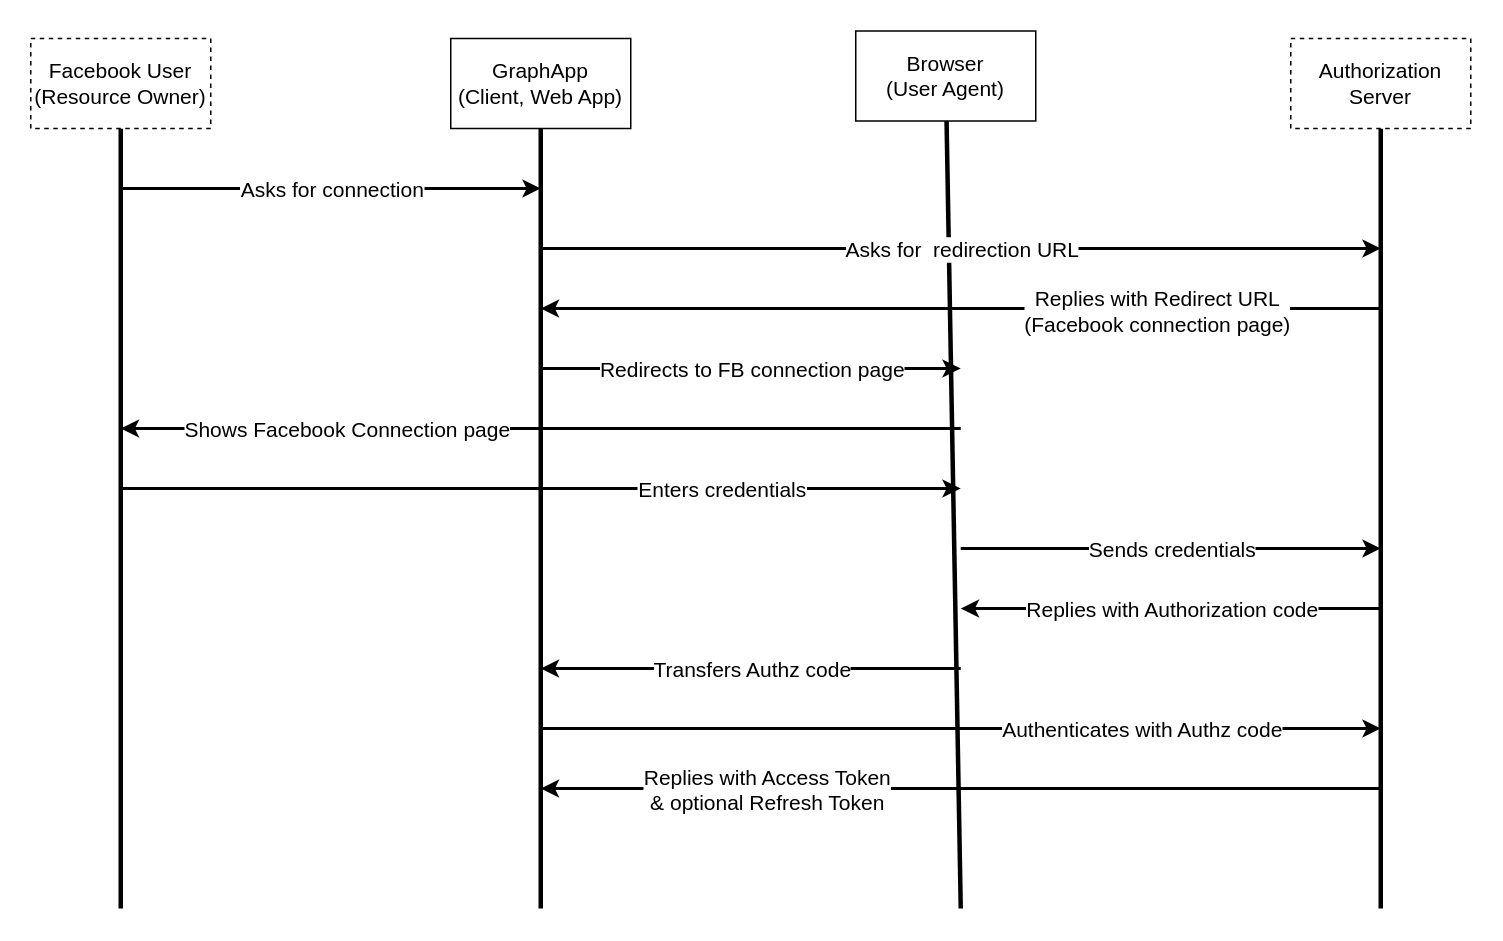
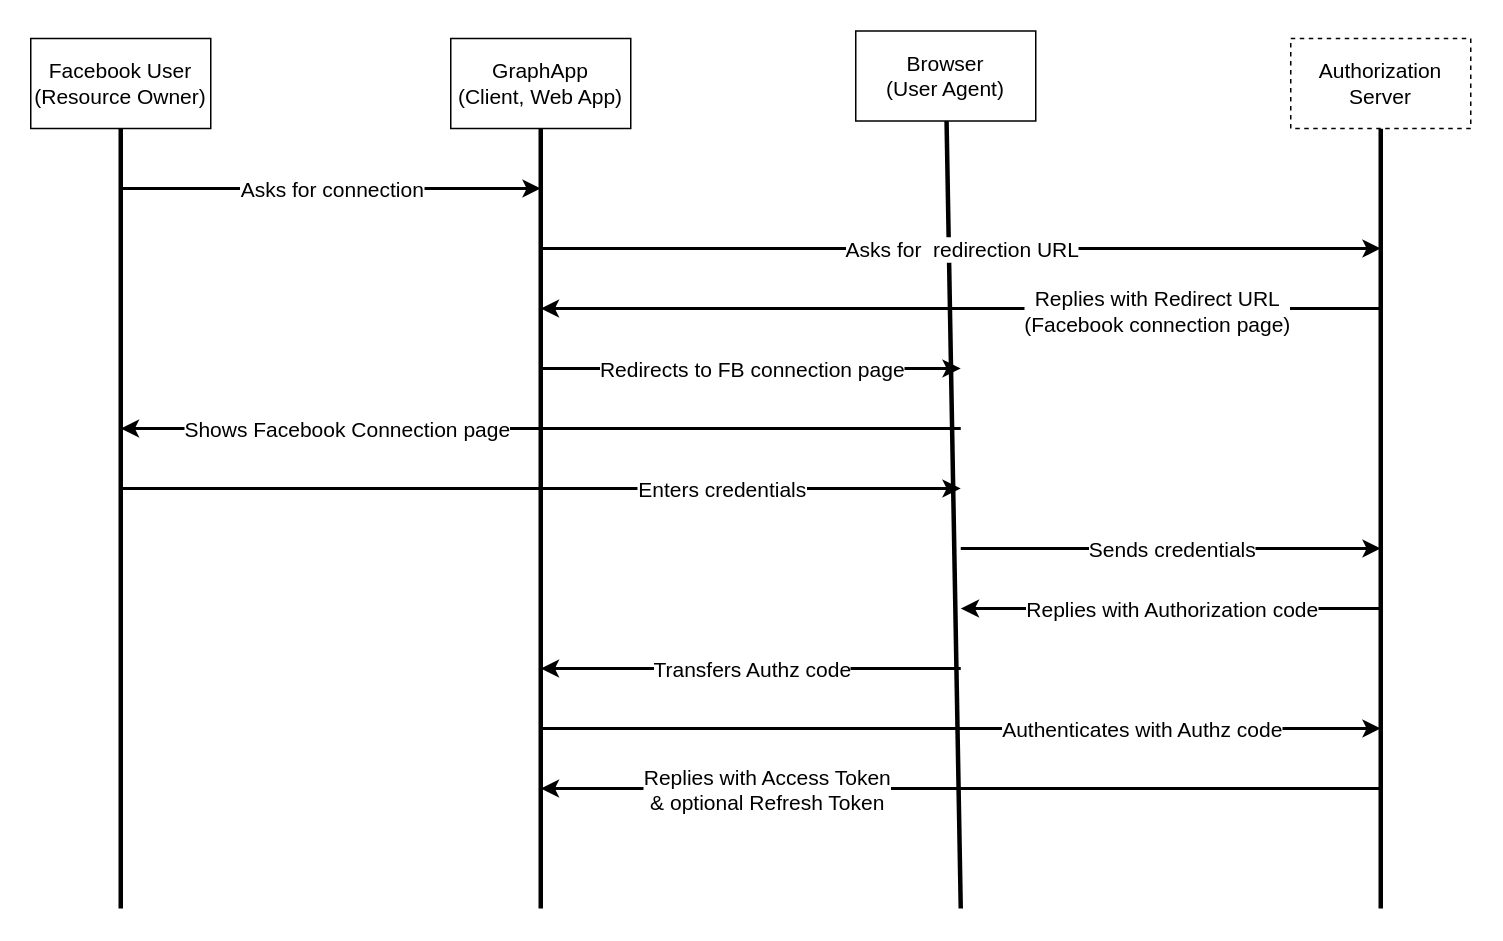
  <mxCell id="0" />
  <mxCell id="1" parent="0" />
  <mxCell id="2" value="" style="endArrow=none;html=1;rounded=0;strokeWidth=3;fontSize=14;" parent="1" target="6" edge="1"><mxGeometry width="50" height="50" relative="1" as="geometry"><mxPoint x="360" y="605" as="sourcePoint" /><mxPoint x="360" y="85" as="targetPoint" /></mxGeometry></mxCell>
  <mxCell id="3" value="" style="endArrow=none;html=1;rounded=0;strokeWidth=3;fontSize=14;" parent="1" target="5" edge="1"><mxGeometry width="50" height="50" relative="1" as="geometry"><mxPoint x="80" y="605" as="sourcePoint" /><mxPoint x="80" y="85" as="targetPoint" /></mxGeometry></mxCell>
  <mxCell id="4" value="" style="endArrow=none;html=1;rounded=0;strokeWidth=3;fontSize=14;" parent="1" target="7" edge="1"><mxGeometry width="50" height="50" relative="1" as="geometry"><mxPoint x="640" y="605" as="sourcePoint" /><mxPoint x="640" y="85" as="targetPoint" /></mxGeometry></mxCell>
- <mxCell id="5" value="&lt;div&gt;Facebook User &lt;/div&gt;(Resource Owner)" style="rounded=0;whiteSpace=wrap;html=1;fontSize=14;dashed=1;" parent="1" vertex="1"><mxGeometry x="20" y="25" width="120" height="60" as="geometry" /></mxCell>
+ <mxCell id="5" value="&lt;div&gt;Facebook User &lt;/div&gt;(Resource Owner)" style="rounded=0;whiteSpace=wrap;html=1;fontSize=14;" parent="1" vertex="1"><mxGeometry x="20" y="25" width="120" height="60" as="geometry" /></mxCell>
  <mxCell id="6" value="&lt;div style=&quot;font-size: 14px;&quot;&gt;GraphApp&lt;/div&gt;(Client, Web App)" style="rounded=0;whiteSpace=wrap;html=1;fontSize=14;" parent="1" vertex="1"><mxGeometry x="300" y="25" width="120" height="60" as="geometry" /></mxCell>
  <mxCell id="7" value="&lt;div style=&quot;font-size: 14px;&quot;&gt;Browser&lt;/div&gt;&lt;div style=&quot;font-size: 14px;&quot;&gt;(User Agent)&lt;br style=&quot;font-size: 14px;&quot;&gt;&lt;/div&gt;" style="rounded=0;whiteSpace=wrap;html=1;fontSize=14;" parent="1" vertex="1"><mxGeometry x="570" y="20" width="120" height="60" as="geometry" /></mxCell>
  <mxCell id="8" value="" style="endArrow=none;html=1;rounded=0;strokeWidth=3;fontSize=14;" parent="1" target="9" edge="1"><mxGeometry width="50" height="50" relative="1" as="geometry"><mxPoint x="920" y="605" as="sourcePoint" /><mxPoint x="920" y="85" as="targetPoint" /></mxGeometry></mxCell>
  <mxCell id="9" value="Authorization Server" style="rounded=0;whiteSpace=wrap;html=1;fontSize=14;dashed=1;" parent="1" vertex="1"><mxGeometry x="860" y="25" width="120" height="60" as="geometry" /></mxCell>
  <mxCell id="10" value="" style="endArrow=classic;html=1;rounded=0;strokeWidth=2;fontSize=14;" parent="1" edge="1"><mxGeometry relative="1" as="geometry"><mxPoint x="80" y="125" as="sourcePoint" /><mxPoint x="360" y="125" as="targetPoint" /></mxGeometry></mxCell>
  <mxCell id="11" value="Asks for connection" style="edgeLabel;resizable=0;html=1;align=center;verticalAlign=middle;fontSize=14;" parent="10" connectable="0" vertex="1"><mxGeometry relative="1" as="geometry" /></mxCell>
  <mxCell id="12" value="" style="endArrow=classic;html=1;rounded=0;strokeWidth=2;fontSize=14;" parent="1" edge="1"><mxGeometry relative="1" as="geometry"><mxPoint x="360" y="165" as="sourcePoint" /><mxPoint x="920" y="165" as="targetPoint" /></mxGeometry></mxCell>
  <mxCell id="13" value="Asks for&amp;nbsp; redirection URL" style="edgeLabel;resizable=0;html=1;align=center;verticalAlign=middle;fontSize=14;" parent="12" connectable="0" vertex="1"><mxGeometry relative="1" as="geometry" /></mxCell>
  <mxCell id="14" value="" style="endArrow=classic;html=1;rounded=0;strokeWidth=2;fontSize=14;" parent="1" edge="1"><mxGeometry relative="1" as="geometry"><mxPoint x="920" y="205" as="sourcePoint" /><mxPoint x="360" y="205" as="targetPoint" /></mxGeometry></mxCell>
  <mxCell id="15" value="Replies with Redirect URL &lt;br&gt;&lt;div&gt;(Facebook connection page)&lt;/div&gt;" style="edgeLabel;html=1;align=center;verticalAlign=middle;resizable=0;points=[];fontSize=14;" parent="14" vertex="1" connectable="0"><mxGeometry x="-0.308" y="1" relative="1" as="geometry"><mxPoint x="44" as="offset" /></mxGeometry></mxCell>
  <mxCell id="16" value="" style="endArrow=classic;html=1;rounded=0;strokeWidth=2;fontSize=14;" parent="1" edge="1"><mxGeometry relative="1" as="geometry"><mxPoint x="360" y="245" as="sourcePoint" /><mxPoint x="640" y="245" as="targetPoint" /></mxGeometry></mxCell>
  <mxCell id="17" value="Redirects to FB connection page" style="edgeLabel;resizable=0;html=1;align=center;verticalAlign=middle;fontSize=14;" parent="16" connectable="0" vertex="1"><mxGeometry relative="1" as="geometry" /></mxCell>
  <mxCell id="18" value="" style="endArrow=classic;html=1;rounded=0;strokeWidth=2;fontSize=14;" parent="1" edge="1"><mxGeometry relative="1" as="geometry"><mxPoint x="640" y="285" as="sourcePoint" /><mxPoint x="80" y="285" as="targetPoint" /></mxGeometry></mxCell>
  <mxCell id="19" value="Shows Facebook Connection page" style="edgeLabel;resizable=0;html=1;align=center;verticalAlign=middle;fontSize=14;" parent="18" connectable="0" vertex="1"><mxGeometry relative="1" as="geometry"><mxPoint x="-130" as="offset" /></mxGeometry></mxCell>
  <mxCell id="20" value="" style="endArrow=classic;html=1;rounded=0;strokeWidth=2;fontSize=14;" parent="1" edge="1"><mxGeometry relative="1" as="geometry"><mxPoint x="80" y="325" as="sourcePoint" /><mxPoint x="640" y="325" as="targetPoint" /><Array as="points"><mxPoint x="390" y="325" /></Array></mxGeometry></mxCell>
  <mxCell id="21" value="Enters credentials" style="edgeLabel;resizable=0;html=1;align=center;verticalAlign=middle;fontSize=14;" parent="20" connectable="0" vertex="1"><mxGeometry relative="1" as="geometry"><mxPoint x="120" as="offset" /></mxGeometry></mxCell>
  <mxCell id="22" value="" style="endArrow=classic;html=1;rounded=0;strokeWidth=2;fontSize=14;" parent="1" edge="1"><mxGeometry relative="1" as="geometry"><mxPoint x="640" y="365" as="sourcePoint" /><mxPoint x="920" y="365" as="targetPoint" /></mxGeometry></mxCell>
  <mxCell id="23" value="Sends credentials" style="edgeLabel;resizable=0;html=1;align=center;verticalAlign=middle;fontSize=14;" parent="22" connectable="0" vertex="1"><mxGeometry relative="1" as="geometry" /></mxCell>
  <mxCell id="24" value="" style="endArrow=classic;html=1;rounded=0;strokeWidth=2;fontSize=14;" parent="1" edge="1"><mxGeometry relative="1" as="geometry"><mxPoint x="920" y="405" as="sourcePoint" /><mxPoint x="640" y="405" as="targetPoint" /></mxGeometry></mxCell>
  <mxCell id="25" value="&lt;div style=&quot;font-size: 14px;&quot;&gt;Replies with Authorization code&lt;/div&gt;" style="edgeLabel;resizable=0;html=1;align=center;verticalAlign=middle;fontSize=14;" parent="24" connectable="0" vertex="1"><mxGeometry relative="1" as="geometry"><mxPoint as="offset" /></mxGeometry></mxCell>
  <mxCell id="26" value="" style="endArrow=classic;html=1;rounded=0;strokeWidth=2;fontSize=14;" parent="1" edge="1"><mxGeometry relative="1" as="geometry"><mxPoint x="640" y="445" as="sourcePoint" /><mxPoint x="360" y="445" as="targetPoint" /></mxGeometry></mxCell>
  <mxCell id="27" value="Transfers Authz code " style="edgeLabel;resizable=0;html=1;align=center;verticalAlign=middle;fontSize=14;" parent="26" connectable="0" vertex="1"><mxGeometry relative="1" as="geometry" /></mxCell>
  <mxCell id="28" value="" style="endArrow=classic;html=1;rounded=0;strokeWidth=2;fontSize=14;" parent="1" edge="1"><mxGeometry relative="1" as="geometry"><mxPoint x="360" y="485" as="sourcePoint" /><mxPoint x="920" y="485" as="targetPoint" /></mxGeometry></mxCell>
  <mxCell id="29" value="Authenticates with Authz code " style="edgeLabel;resizable=0;html=1;align=center;verticalAlign=middle;fontSize=14;" parent="28" connectable="0" vertex="1"><mxGeometry relative="1" as="geometry"><mxPoint x="120" as="offset" /></mxGeometry></mxCell>
  <mxCell id="30" value="" style="endArrow=classic;html=1;rounded=0;strokeWidth=2;fontSize=14;" parent="1" edge="1"><mxGeometry relative="1" as="geometry"><mxPoint x="920" y="525" as="sourcePoint" /><mxPoint x="360" y="525" as="targetPoint" /></mxGeometry></mxCell>
  <mxCell id="31" value="&lt;div style=&quot;font-size: 14px;&quot;&gt;Replies with Access Token &lt;br style=&quot;font-size: 14px;&quot;&gt;&lt;/div&gt;&lt;div style=&quot;font-size: 14px;&quot;&gt;&amp;amp; optional Refresh Token&lt;/div&gt;" style="edgeLabel;resizable=0;html=1;align=center;verticalAlign=middle;fontSize=14;" parent="30" connectable="0" vertex="1"><mxGeometry relative="1" as="geometry"><mxPoint x="-130" as="offset" /></mxGeometry></mxCell>
